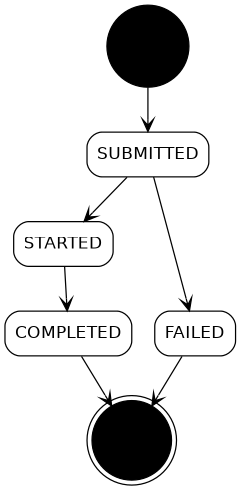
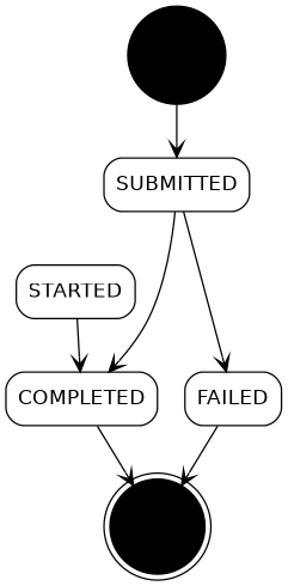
  digraph {
    node [shape=rectangle style=rounded fontname=helvetica]
    edge [arrowhead=open]
    start [fillcolor=black shape=circle style=filled fontname=""]
    n2 [label=SUBMITTED]
    n3 [label=STARTED]
    n4 [label=FAILED]
    end [fillcolor=black shape=doublecircle style=filled fontname=""]
    n6 [label=COMPLETED]
    start -> n2
-   n2 -> n3
+   n2 -> n6
    n2 -> n4
    n3 -> n6
    n4 -> end
    n6 -> end
  }
